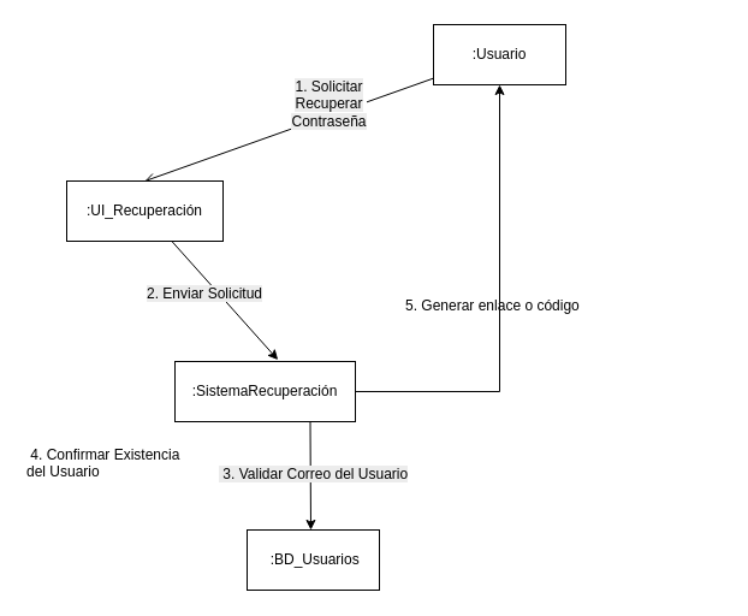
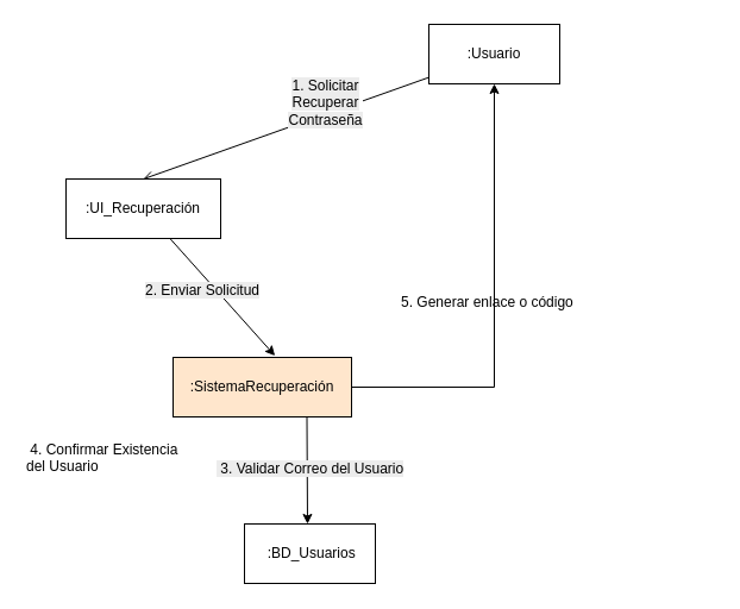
  <mxCell id="0" />
  <mxCell id="1" parent="0" />
  <mxCell id="2" style="rounded=0;orthogonalLoop=1;jettySize=auto;html=1;entryX=0.5;entryY=0;entryDx=0;entryDy=0;endArrow=open;" edge="1" parent="1" source="4" target="6"><mxGeometry relative="1" as="geometry" /></mxCell>
  <mxCell id="3" value="&lt;font style=&quot;padding: 0px; margin: 0px; font-size: 12px; text-align: left; text-wrap-mode: wrap; background-color: rgb(236, 236, 236); vertical-align: inherit;&quot;&gt;&lt;font style=&quot;padding: 0px; margin: 0px; vertical-align: inherit;&quot;&gt;&lt;font style=&quot;vertical-align: inherit;&quot;&gt;&lt;font style=&quot;vertical-align: inherit;&quot;&gt;1. Solicitar Recuperar Contraseña&lt;/font&gt;&lt;/font&gt;&lt;/font&gt;&lt;/font&gt;" style="edgeLabel;html=1;align=center;verticalAlign=middle;resizable=0;points=[];" vertex="1" connectable="0" parent="2"><mxGeometry x="0.019" y="1" relative="1" as="geometry"><mxPoint x="35" y="-24" as="offset" /></mxGeometry></mxCell>
  <mxCell id="4" value="&lt;font style=&quot;padding: 0px; margin: 0px; text-align: left; vertical-align: inherit;&quot;&gt;&lt;font style=&quot;vertical-align: inherit;&quot;&gt;&lt;font style=&quot;vertical-align: inherit;&quot;&gt;:Usuario&lt;/font&gt;&lt;/font&gt;&lt;/font&gt;" style="html=1;whiteSpace=wrap;" vertex="1" parent="1"><mxGeometry x="360" y="20" width="110" height="50" as="geometry" /></mxCell>
  <mxCell id="5" style="rounded=0;orthogonalLoop=1;jettySize=auto;html=1;entryX=0.571;entryY=-0.028;entryDx=0;entryDy=0;entryPerimeter=0;" edge="1" parent="1" source="6" target="9"><mxGeometry relative="1" as="geometry"><mxPoint x="225" y="300" as="targetPoint" /></mxGeometry></mxCell>
  <mxCell id="6" value="&lt;font style=&quot;padding: 0px; margin: 0px; text-align: left; vertical-align: inherit;&quot;&gt;&lt;font style=&quot;vertical-align: inherit;&quot;&gt;&lt;font style=&quot;vertical-align: inherit;&quot;&gt;:UI_Recuperación&lt;/font&gt;&lt;/font&gt;&lt;/font&gt;" style="html=1;whiteSpace=wrap;" vertex="1" parent="1"><mxGeometry x="55" y="150" width="130" height="50" as="geometry" /></mxCell>
  <mxCell id="7" style="rounded=0;orthogonalLoop=1;jettySize=auto;html=1;exitX=0.75;exitY=1;exitDx=0;exitDy=0;" edge="1" parent="1" source="9"><mxGeometry relative="1" as="geometry"><mxPoint x="258" y="440" as="targetPoint" /></mxGeometry></mxCell>
  <mxCell id="8" style="edgeStyle=orthogonalEdgeStyle;rounded=0;orthogonalLoop=1;jettySize=auto;html=1;exitX=1;exitY=0.5;exitDx=0;exitDy=0;entryX=0.5;entryY=1;entryDx=0;entryDy=0;" edge="1" parent="1" source="9" target="4"><mxGeometry relative="1" as="geometry"><mxPoint x="530" y="324.529" as="targetPoint" /></mxGeometry></mxCell>
- <mxCell id="9" value="&lt;font style=&quot;padding: 0px; margin: 0px; text-align: left; vertical-align: inherit;&quot;&gt;&lt;font style=&quot;vertical-align: inherit;&quot;&gt;&lt;font style=&quot;vertical-align: inherit;&quot;&gt;:SistemaRecuperación&lt;/font&gt;&lt;/font&gt;&lt;/font&gt;" style="html=1;whiteSpace=wrap;" vertex="1" parent="1"><mxGeometry x="145" y="300" width="150" height="50" as="geometry" /></mxCell>
+ <mxCell id="9" value="&lt;font style=&quot;padding: 0px; margin: 0px; text-align: left; vertical-align: inherit;&quot;&gt;&lt;font style=&quot;vertical-align: inherit;&quot;&gt;&lt;font style=&quot;vertical-align: inherit;&quot;&gt;:SistemaRecuperación&lt;/font&gt;&lt;/font&gt;&lt;/font&gt;" style="html=1;whiteSpace=wrap;fillColor=#ffe6cc;" vertex="1" parent="1"><mxGeometry x="145" y="300" width="150" height="50" as="geometry" /></mxCell>
  <mxCell id="10" value="&lt;span style=&quot;text-align: left;&quot;&gt;&lt;font style=&quot;vertical-align: inherit;&quot;&gt;&lt;font style=&quot;vertical-align: inherit;&quot;&gt;&amp;nbsp;:BD_Usuarios&lt;/font&gt;&lt;/font&gt;&lt;/span&gt;" style="html=1;whiteSpace=wrap;" vertex="1" parent="1"><mxGeometry x="205" y="440" width="110" height="50" as="geometry" /></mxCell>
  <mxCell id="11" value="&lt;font style=&quot;vertical-align: inherit;&quot;&gt;&lt;font style=&quot;vertical-align: inherit;&quot;&gt;&amp;nbsp;4. Confirmar Existencia del Usuario&lt;/font&gt;&lt;/font&gt;" style="text;whiteSpace=wrap;html=1;" vertex="1" parent="1"><mxGeometry x="20" y="364" width="140" height="40" as="geometry" /></mxCell>
  <mxCell id="12" style="edgeStyle=orthogonalEdgeStyle;rounded=0;orthogonalLoop=1;jettySize=auto;html=1;exitX=0.5;exitY=1;exitDx=0;exitDy=0;" edge="1" parent="1"><mxGeometry relative="1" as="geometry"><mxPoint x="600" y="350" as="sourcePoint" /><mxPoint x="600" y="350" as="targetPoint" /></mxGeometry></mxCell>
  <mxCell id="13" value="&lt;font style=&quot;vertical-align: inherit;&quot;&gt;&lt;font style=&quot;vertical-align: inherit;&quot;&gt;5. Generar enlace o código&lt;/font&gt;&lt;/font&gt;" style="text;whiteSpace=wrap;html=1;" vertex="1" parent="1"><mxGeometry x="335" y="240" width="200" height="40" as="geometry" /></mxCell>
  <mxCell id="14" value="&lt;font style=&quot;forced-color-adjust: none; padding: 0px; margin: 0px; color: rgb(0, 0, 0); font-family: Helvetica; font-size: 12px; font-style: normal; font-variant-ligatures: normal; font-variant-caps: normal; font-weight: 400; letter-spacing: normal; orphans: 2; text-align: left; text-indent: 0px; text-transform: none; widows: 2; word-spacing: 0px; -webkit-text-stroke-width: 0px; white-space: normal; background-color: rgb(236, 236, 236); text-decoration-thickness: initial; text-decoration-style: initial; text-decoration-color: initial; vertical-align: inherit;&quot;&gt;&lt;font style=&quot;forced-color-adjust: none; padding: 0px; margin: 0px; vertical-align: inherit;&quot;&gt;2. Enviar Solicitud&lt;/font&gt;&lt;/font&gt;&lt;br style=&quot;forced-color-adjust: none; padding: 0px; margin: 0px; color: rgb(0, 0, 0); font-family: Helvetica; font-size: 12px; font-style: normal; font-variant-ligatures: normal; font-variant-caps: normal; font-weight: 400; letter-spacing: normal; orphans: 2; text-align: left; text-indent: 0px; text-transform: none; widows: 2; word-spacing: 0px; -webkit-text-stroke-width: 0px; white-space: normal; background-color: rgb(236, 236, 236); text-decoration-thickness: initial; text-decoration-style: initial; text-decoration-color: initial;&quot;&gt;" style="text;whiteSpace=wrap;html=1;" vertex="1" parent="1"><mxGeometry x="120" y="230" width="130" height="40" as="geometry" /></mxCell>
  <mxCell id="15" value="&lt;span style=&quot;color: rgb(0, 0, 0); font-family: Helvetica; font-size: 12px; font-style: normal; font-variant-ligatures: normal; font-variant-caps: normal; font-weight: 400; letter-spacing: normal; orphans: 2; text-align: left; text-indent: 0px; text-transform: none; widows: 2; word-spacing: 0px; -webkit-text-stroke-width: 0px; white-space: normal; background-color: rgb(236, 236, 236); text-decoration-thickness: initial; text-decoration-style: initial; text-decoration-color: initial; display: inline !important; float: none;&quot;&gt;&lt;span&gt;&amp;nbsp;&lt;/span&gt;3. Validar Correo del Usuario&lt;/span&gt;" style="text;whiteSpace=wrap;html=1;" vertex="1" parent="1"><mxGeometry x="180" y="380" width="190" height="40" as="geometry" /></mxCell>
